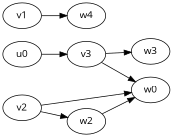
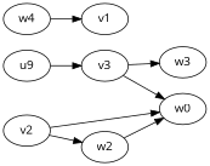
  digraph {
    fontname="Open Sans"
    rankdir=LR
    node [fontname="Open Sans"]
    edge [fontname="Open Sans"]
-   u0
+   u0 [label=u9]
    v3
    n3 [label=w4]
    v1
    v2
    w0
    w2
    w3
    u0 -> v3
    v3 -> w0
    v3 -> w3
-   v1 -> n3
+   n3 -> v1
    v2 -> w0
    v2 -> w2
    w2 -> w0
  }
